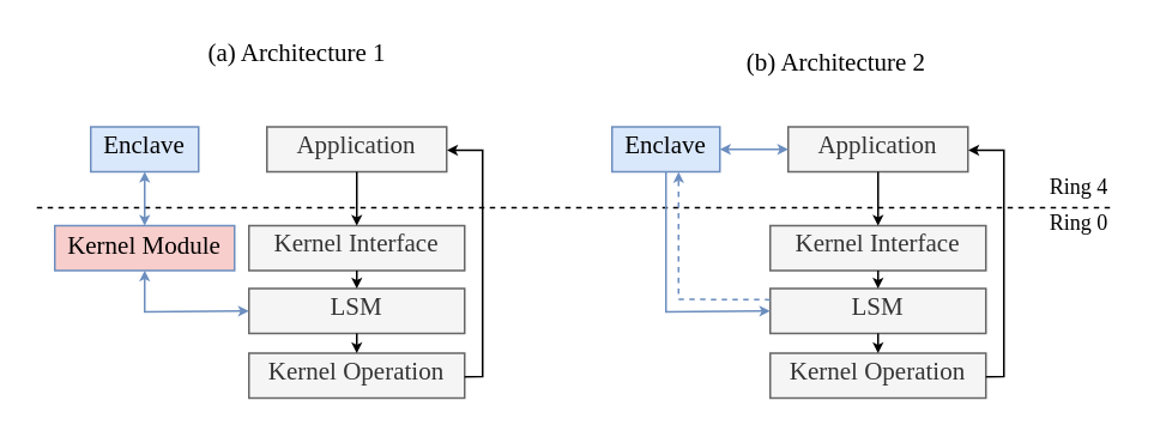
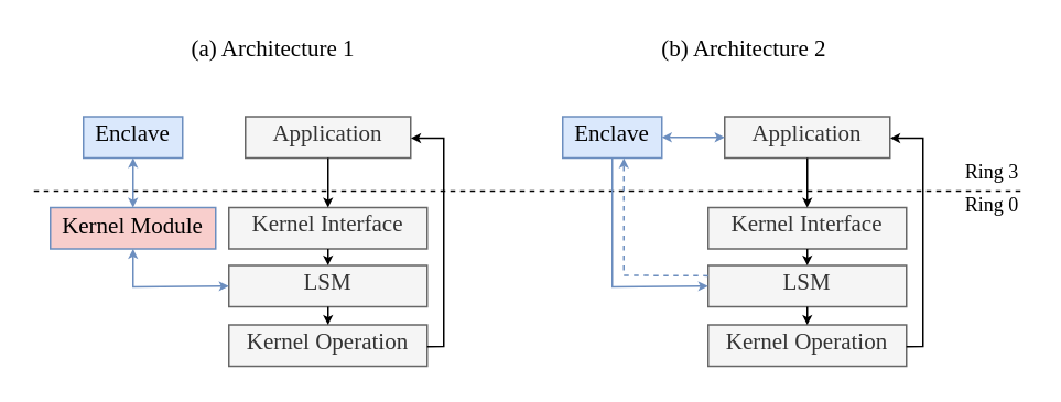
  <mxCell id="0" />
  <mxCell id="1" parent="0" />
  <mxCell id="2" value="" style="endArrow=none;dashed=1;html=1;" parent="1" edge="1"><mxGeometry width="50" height="50" relative="1" as="geometry"><mxPoint x="20" y="115" as="sourcePoint" /><mxPoint x="620" y="115" as="targetPoint" /></mxGeometry></mxCell>
  <mxCell id="3" value="Application" style="rounded=0;whiteSpace=wrap;html=1;fillColor=#f5f5f5;strokeColor=#666666;fontColor=#333333;fontFamily=Linux Libertine O;spacingBottom=4;fontSize=14;" parent="1" vertex="1"><mxGeometry x="148" y="70" width="100" height="25" as="geometry" /></mxCell>
  <mxCell id="4" value="Kernel Interface" style="rounded=0;whiteSpace=wrap;html=1;fillColor=#f5f5f5;strokeColor=#666666;fontColor=#333333;fontFamily=Linux Libertine O;spacingBottom=4;fontSize=14;" parent="1" vertex="1"><mxGeometry x="138" y="125" width="120" height="25" as="geometry" /></mxCell>
  <mxCell id="5" value="LSM" style="rounded=0;whiteSpace=wrap;html=1;fillColor=#f5f5f5;strokeColor=#666666;fontColor=#333333;fontFamily=Linux Libertine O;spacingBottom=4;fontSize=14;" parent="1" vertex="1"><mxGeometry x="138" y="160" width="120" height="25" as="geometry" /></mxCell>
  <mxCell id="6" value="Kernel Operation" style="rounded=0;whiteSpace=wrap;html=1;fillColor=#f5f5f5;strokeColor=#666666;fontColor=#333333;fontFamily=Linux Libertine O;spacingBottom=4;fontSize=14;" parent="1" vertex="1"><mxGeometry x="138" y="196" width="120" height="25" as="geometry" /></mxCell>
  <mxCell id="7" value="Enclave" style="rounded=0;whiteSpace=wrap;html=1;fillColor=#dae8fc;strokeColor=#6c8ebf;fontFamily=Linux Libertine O;spacingBottom=3;fontSize=14;" parent="1" vertex="1"><mxGeometry x="50" y="70" width="60" height="25" as="geometry" /></mxCell>
  <mxCell id="8" value="" style="endArrow=none;startArrow=classic;html=1;exitX=0.5;exitY=0;exitDx=0;exitDy=0;entryX=0.5;entryY=1;entryDx=0;entryDy=0;startSize=3;endFill=0;" parent="1" source="4" target="3" edge="1"><mxGeometry width="50" height="50" relative="1" as="geometry"><mxPoint x="118" y="145" as="sourcePoint" /><mxPoint x="168" y="105" as="targetPoint" /></mxGeometry></mxCell>
  <mxCell id="9" value="" style="endArrow=none;startArrow=classic;html=1;exitX=0.5;exitY=0;exitDx=0;exitDy=0;entryX=0.5;entryY=1;entryDx=0;entryDy=0;startSize=3;endFill=0;" parent="1" source="5" target="4" edge="1"><mxGeometry width="50" height="50" relative="1" as="geometry"><mxPoint x="138" y="145" as="sourcePoint" /><mxPoint x="288" y="165" as="targetPoint" /></mxGeometry></mxCell>
  <mxCell id="10" value="" style="endArrow=none;startArrow=classic;html=1;entryX=0.5;entryY=1;entryDx=0;entryDy=0;exitX=0.5;exitY=0;exitDx=0;exitDy=0;startSize=3;endFill=0;" parent="1" source="6" target="5" edge="1"><mxGeometry width="50" height="50" relative="1" as="geometry"><mxPoint x="138" y="145" as="sourcePoint" /><mxPoint x="188" y="95" as="targetPoint" /></mxGeometry></mxCell>
- <mxCell id="11" value="Ring 4" style="text;html=1;strokeColor=none;fillColor=none;align=center;verticalAlign=middle;whiteSpace=wrap;rounded=0;fontFamily=Linux Libertine O;fontSize=12;spacingBottom=2;" parent="1" vertex="1"><mxGeometry x="580" y="95" width="40" height="20" as="geometry" /></mxCell>
+ <mxCell id="11" value="Ring 3" style="text;html=1;strokeColor=none;fillColor=none;align=center;verticalAlign=middle;whiteSpace=wrap;rounded=0;fontFamily=Linux Libertine O;fontSize=12;spacingBottom=2;" parent="1" vertex="1"><mxGeometry x="580" y="95" width="40" height="20" as="geometry" /></mxCell>
  <mxCell id="12" value="Ring 0" style="text;html=1;strokeColor=none;fillColor=none;align=center;verticalAlign=middle;whiteSpace=wrap;rounded=0;fontFamily=Linux Libertine O;fontSize=12;spacingBottom=2;" parent="1" vertex="1"><mxGeometry x="580" y="115" width="40" height="20" as="geometry" /></mxCell>
  <mxCell id="13" value="Kernel Module" style="rounded=0;whiteSpace=wrap;html=1;fontSize=14;fontFamily=Linux Libertine O;spacingBottom=2;fillColor=#f8cecc;strokeColor=#6c8ebf;" vertex="1" parent="1"><mxGeometry x="30" y="125" width="100" height="25" as="geometry" /></mxCell>
  <mxCell id="14" value="" style="endArrow=classic;html=1;fontFamily=Linux Libertine O;fontSize=12;rounded=0;endSize=3;exitX=1;exitY=0.524;exitDx=0;exitDy=0;exitPerimeter=0;entryX=1.002;entryY=0.52;entryDx=0;entryDy=0;entryPerimeter=0;" edge="1" parent="1" source="6" target="3"><mxGeometry width="50" height="50" relative="1" as="geometry"><mxPoint x="278" y="209" as="sourcePoint" /><mxPoint x="258" y="83" as="targetPoint" /><Array as="points"><mxPoint x="268" y="209" /><mxPoint x="268" y="83" /></Array></mxGeometry></mxCell>
  <mxCell id="15" value="" style="endArrow=classic;startArrow=classic;html=1;fontFamily=Linux Libertine O;fontSize=14;entryX=0.5;entryY=1;entryDx=0;entryDy=0;exitX=0.5;exitY=0;exitDx=0;exitDy=0;endSize=3;startSize=3;fillColor=#dae8fc;strokeColor=#6c8ebf;" edge="1" parent="1" source="13" target="7"><mxGeometry width="50" height="50" relative="1" as="geometry"><mxPoint x="138" y="165" as="sourcePoint" /><mxPoint x="188" y="115" as="targetPoint" /></mxGeometry></mxCell>
  <mxCell id="16" value="" style="endArrow=classic;startArrow=classic;html=1;fontFamily=Linux Libertine O;fontSize=14;exitX=0.5;exitY=1;exitDx=0;exitDy=0;entryX=0;entryY=0.5;entryDx=0;entryDy=0;endSize=3;startSize=3;fillColor=#dae8fc;strokeColor=#6c8ebf;rounded=0;" edge="1" parent="1" source="13" target="5"><mxGeometry width="50" height="50" relative="1" as="geometry"><mxPoint x="138" y="165" as="sourcePoint" /><mxPoint x="188" y="115" as="targetPoint" /><Array as="points"><mxPoint x="80" y="173" /></Array></mxGeometry></mxCell>
  <mxCell id="17" value="Application" style="rounded=0;whiteSpace=wrap;html=1;fillColor=#f5f5f5;strokeColor=#666666;fontColor=#333333;fontFamily=Linux Libertine O;spacingBottom=4;fontSize=14;" vertex="1" parent="1"><mxGeometry x="438" y="70" width="100" height="25" as="geometry" /></mxCell>
  <mxCell id="18" value="Kernel Interface" style="rounded=0;whiteSpace=wrap;html=1;fillColor=#f5f5f5;strokeColor=#666666;fontColor=#333333;fontFamily=Linux Libertine O;spacingBottom=4;fontSize=14;" vertex="1" parent="1"><mxGeometry x="428" y="125" width="120" height="25" as="geometry" /></mxCell>
  <mxCell id="19" value="LSM" style="rounded=0;whiteSpace=wrap;html=1;fillColor=#f5f5f5;strokeColor=#666666;fontColor=#333333;fontFamily=Linux Libertine O;spacingBottom=4;fontSize=14;" vertex="1" parent="1"><mxGeometry x="428" y="160" width="120" height="25" as="geometry" /></mxCell>
  <mxCell id="20" value="Kernel Operation" style="rounded=0;whiteSpace=wrap;html=1;fillColor=#f5f5f5;strokeColor=#666666;fontColor=#333333;fontFamily=Linux Libertine O;spacingBottom=4;fontSize=14;" vertex="1" parent="1"><mxGeometry x="428" y="196" width="120" height="25" as="geometry" /></mxCell>
  <mxCell id="21" value="Enclave" style="rounded=0;whiteSpace=wrap;html=1;fillColor=#dae8fc;strokeColor=#6c8ebf;fontFamily=Linux Libertine O;spacingBottom=3;fontSize=14;" vertex="1" parent="1"><mxGeometry x="340" y="70" width="60" height="25" as="geometry" /></mxCell>
  <mxCell id="22" value="" style="endArrow=none;startArrow=classic;html=1;exitX=0.5;exitY=0;exitDx=0;exitDy=0;entryX=0.5;entryY=1;entryDx=0;entryDy=0;startSize=3;endFill=0;" edge="1" parent="1" source="18" target="17"><mxGeometry width="50" height="50" relative="1" as="geometry"><mxPoint x="408" y="145" as="sourcePoint" /><mxPoint x="458" y="105" as="targetPoint" /></mxGeometry></mxCell>
  <mxCell id="23" value="" style="endArrow=none;startArrow=classic;html=1;exitX=0.5;exitY=0;exitDx=0;exitDy=0;entryX=0.5;entryY=1;entryDx=0;entryDy=0;startSize=3;endFill=0;" edge="1" parent="1" source="19" target="18"><mxGeometry width="50" height="50" relative="1" as="geometry"><mxPoint x="428" y="145" as="sourcePoint" /><mxPoint x="578" y="165" as="targetPoint" /></mxGeometry></mxCell>
  <mxCell id="24" value="" style="endArrow=none;startArrow=classic;html=1;entryX=0.5;entryY=1;entryDx=0;entryDy=0;exitX=0.5;exitY=0;exitDx=0;exitDy=0;startSize=3;endFill=0;" edge="1" parent="1" source="20" target="19"><mxGeometry width="50" height="50" relative="1" as="geometry"><mxPoint x="428" y="145" as="sourcePoint" /><mxPoint x="478" y="95" as="targetPoint" /></mxGeometry></mxCell>
  <mxCell id="25" value="" style="endArrow=classic;html=1;fontFamily=Linux Libertine O;fontSize=12;rounded=0;endSize=3;exitX=1;exitY=0.524;exitDx=0;exitDy=0;exitPerimeter=0;entryX=1.002;entryY=0.52;entryDx=0;entryDy=0;entryPerimeter=0;" edge="1" parent="1" source="20" target="17"><mxGeometry width="50" height="50" relative="1" as="geometry"><mxPoint x="568" y="209" as="sourcePoint" /><mxPoint x="548" y="83" as="targetPoint" /><Array as="points"><mxPoint x="558" y="209" /><mxPoint x="558" y="83" /></Array></mxGeometry></mxCell>
  <mxCell id="26" value="" style="endArrow=classic;startArrow=classic;html=1;fontFamily=Linux Libertine O;fontSize=14;entryX=0;entryY=0.5;entryDx=0;entryDy=0;exitX=1;exitY=0.5;exitDx=0;exitDy=0;endSize=3;startSize=3;fillColor=#dae8fc;strokeColor=#6c8ebf;" edge="1" parent="1" source="21" target="17"><mxGeometry width="50" height="50" relative="1" as="geometry"><mxPoint x="370" y="135" as="sourcePoint" /><mxPoint x="420" y="85" as="targetPoint" /></mxGeometry></mxCell>
  <mxCell id="27" value="" style="endArrow=classic;html=1;fontFamily=Linux Libertine O;fontSize=14;exitX=0.5;exitY=1;exitDx=0;exitDy=0;entryX=0;entryY=0.5;entryDx=0;entryDy=0;startSize=3;endSize=3;rounded=0;fillColor=#dae8fc;strokeColor=#6c8ebf;" edge="1" parent="1" source="21" target="19"><mxGeometry width="50" height="50" relative="1" as="geometry"><mxPoint x="370" y="135" as="sourcePoint" /><mxPoint x="420" y="85" as="targetPoint" /><Array as="points"><mxPoint x="370" y="173" /></Array></mxGeometry></mxCell>
  <mxCell id="28" value="" style="endArrow=classic;html=1;fontFamily=Linux Libertine O;fontSize=14;exitX=0;exitY=0.25;exitDx=0;exitDy=0;entryX=0.617;entryY=1.004;entryDx=0;entryDy=0;entryPerimeter=0;endSize=3;rounded=0;dashed=1;fillColor=#dae8fc;strokeColor=#6c8ebf;" edge="1" parent="1" source="19" target="21"><mxGeometry width="50" height="50" relative="1" as="geometry"><mxPoint x="370" y="135" as="sourcePoint" /><mxPoint x="420" y="85" as="targetPoint" /><Array as="points"><mxPoint x="377" y="166" /></Array></mxGeometry></mxCell>
  <mxCell id="29" value="(a) Architecture 1" style="text;html=1;strokeColor=none;fillColor=none;align=center;verticalAlign=middle;whiteSpace=wrap;rounded=0;fontFamily=Linux Libertine O;fontSize=14;" vertex="1" parent="1"><mxGeometry x="40" y="20" width="250" height="20" as="geometry" /></mxCell>
- <mxCell id="30" value="(b) Architecture 2" style="text;html=1;strokeColor=none;fillColor=none;align=center;verticalAlign=middle;whiteSpace=wrap;rounded=0;fontFamily=Linux Libertine O;fontSize=14;" vertex="1" parent="1"><mxGeometry x="340" y="25" width="250" height="20" as="geometry" /></mxCell>
+ <mxCell id="30" value="(b) Architecture 2" style="text;html=1;strokeColor=none;fillColor=none;align=center;verticalAlign=middle;whiteSpace=wrap;rounded=0;fontFamily=Linux Libertine O;fontSize=14;" vertex="1" parent="1"><mxGeometry x="325" y="20" width="250" height="20" as="geometry" /></mxCell>
